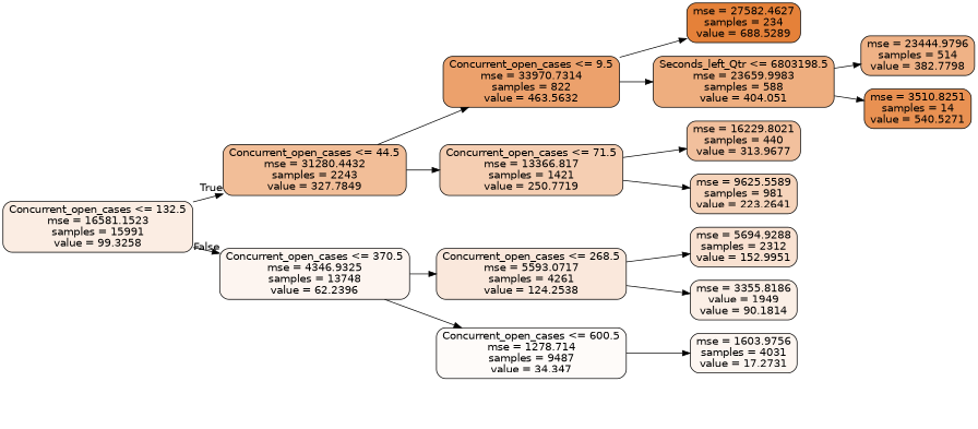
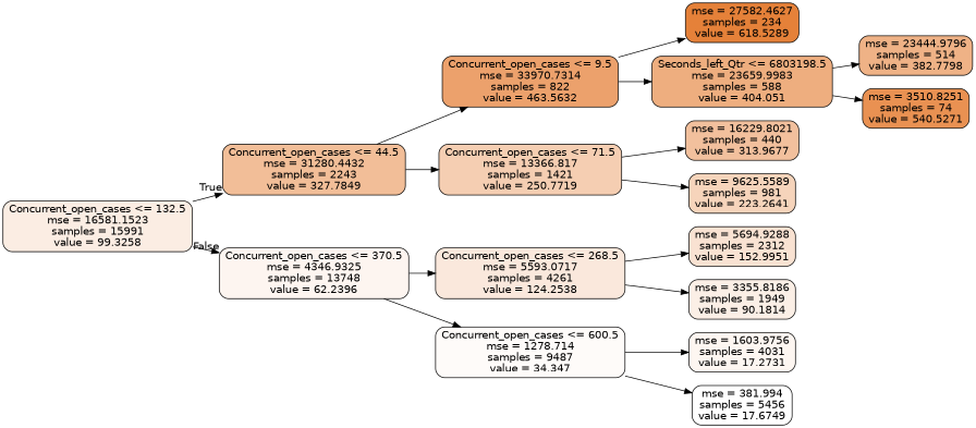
  digraph {
    rankdir=LR
    node [color=black fontname=helvetica shape=box style="filled, rounded"]
    edge [fontname=helvetica]
    n1 [fillcolor="#e5813923" label="Concurrent_open_cases <= 132.5\nmse = 16581.1523\nsamples = 15991\nvalue = 99.3258"]
    n2 [fillcolor="#e5813984" label="Concurrent_open_cases <= 44.5\nmse = 31280.4432\nsamples = 2243\nvalue = 327.7849"]
    n3 [fillcolor="#e5813913" label="Concurrent_open_cases <= 370.5\nmse = 4346.9325\nsamples = 13748\nvalue = 62.2396"]
    n4 [fillcolor="#e58139bd" label="Concurrent_open_cases <= 9.5\nmse = 33970.7314\nsamples = 822\nvalue = 463.5632"]
    n5 [fillcolor="#e5813963" label="Concurrent_open_cases <= 71.5\nmse = 13366.817\nsamples = 1421\nvalue = 250.7719"]
    n6 [fillcolor="#e581392d" label="Concurrent_open_cases <= 268.5\nmse = 5593.0717\nsamples = 4261\nvalue = 124.2538"]
    n7 [fillcolor="#e5813907" label="Concurrent_open_cases <= 600.5\nmse = 1278.714\nsamples = 9487\nvalue = 34.347"]
-   n8 [fillcolor="#e58139ff" label="mse = 27582.4627\nsamples = 234\nvalue = 688.5289"]
+   n8 [fillcolor="#e58139ff" label="mse = 27582.4627\nsamples = 234\nvalue = 618.5289"]
    n9 [fillcolor="#e58139a4" label="Seconds_left_Qtr <= 6803198.5\nmse = 23659.9983\nsamples = 588\nvalue = 404.051"]
    n10 [fillcolor="#e581397e" label="mse = 16229.8021\nsamples = 440\nvalue = 313.9677"]
    n11 [fillcolor="#e5813957" label="mse = 9625.5589\nsamples = 981\nvalue = 223.2641"]
    n12 [fillcolor="#e581399b" label="mse = 23444.9796\nsamples = 514\nvalue = 382.7798"]
-   n13 [fillcolor="#e58139de" label="mse = 3510.8251\nsamples = 14\nvalue = 540.5271"]
+   n13 [fillcolor="#e58139de" label="mse = 3510.8251\nsamples = 74\nvalue = 540.5271"]
    n14 [fillcolor="#e5813939" label="mse = 5694.9288\nsamples = 2312\nvalue = 152.9951"]
-   n15 [fillcolor="#e581391f" label="mse = 3355.8186\nvalue = 1949\nvalue = 90.1814"]
+   n15 [fillcolor="#e581391f" label="mse = 3355.8186\nsamples = 1949\nvalue = 90.1814"]
    n16 [fillcolor="#e5813911" label="mse = 1603.9756\nsamples = 4031\nvalue = 17.2731"]
+   n17 [fillcolor="#e5813900" label="mse = 381.994\nsamples = 5456\nvalue = 17.6749"]
    n1 -> n2 [headlabel=True labelangle=45 labeldistance=2.5]
    n1 -> n3 [headlabel=False labelangle=-45 labeldistance=2.5]
    n2 -> n4
    n2 -> n5
    n3 -> n6
    n3 -> n7
    n4 -> n8
    n4 -> n9
    n5 -> n10
    n5 -> n11
    n6 -> n14
    n6 -> n15
    n7 -> n16
+   n7 -> n17
    n9 -> n12
    n9 -> n13
  }
